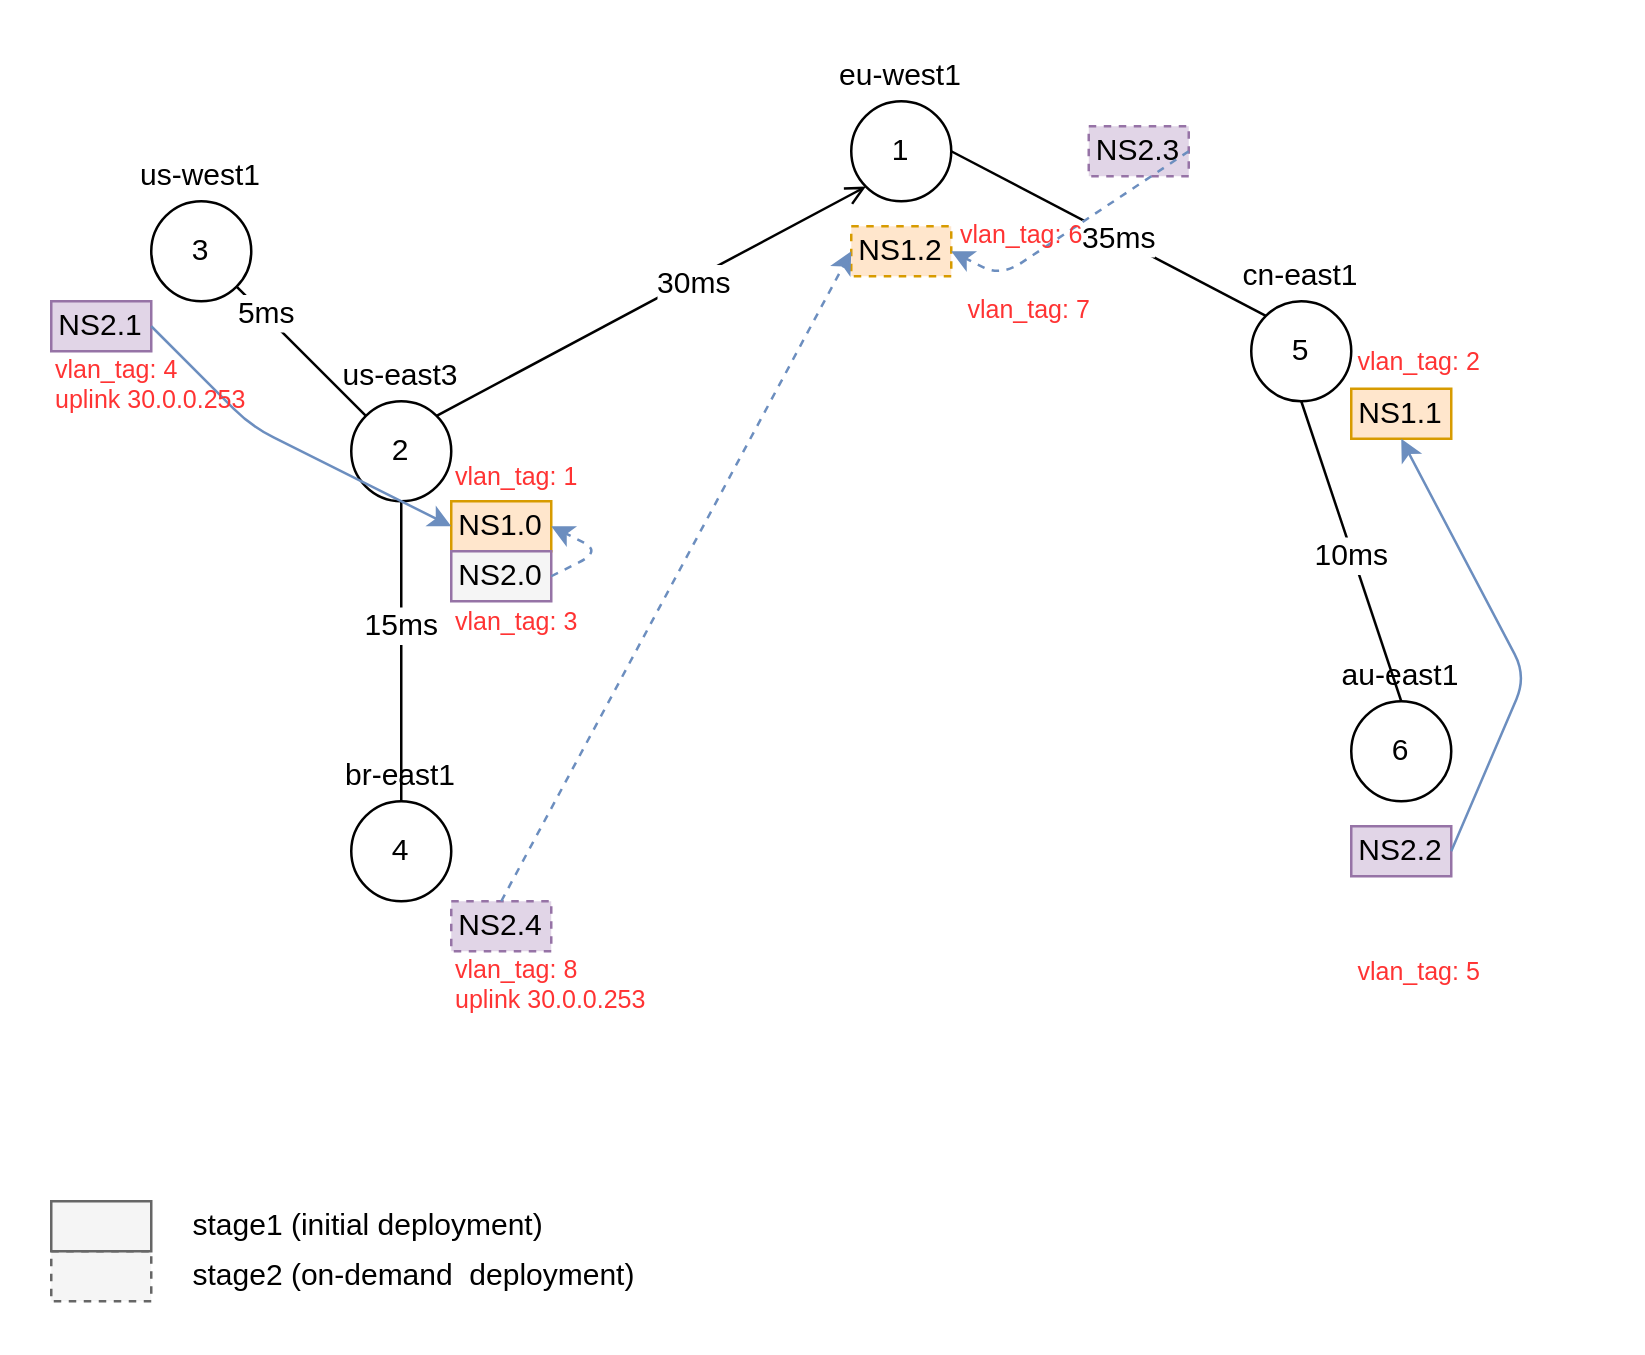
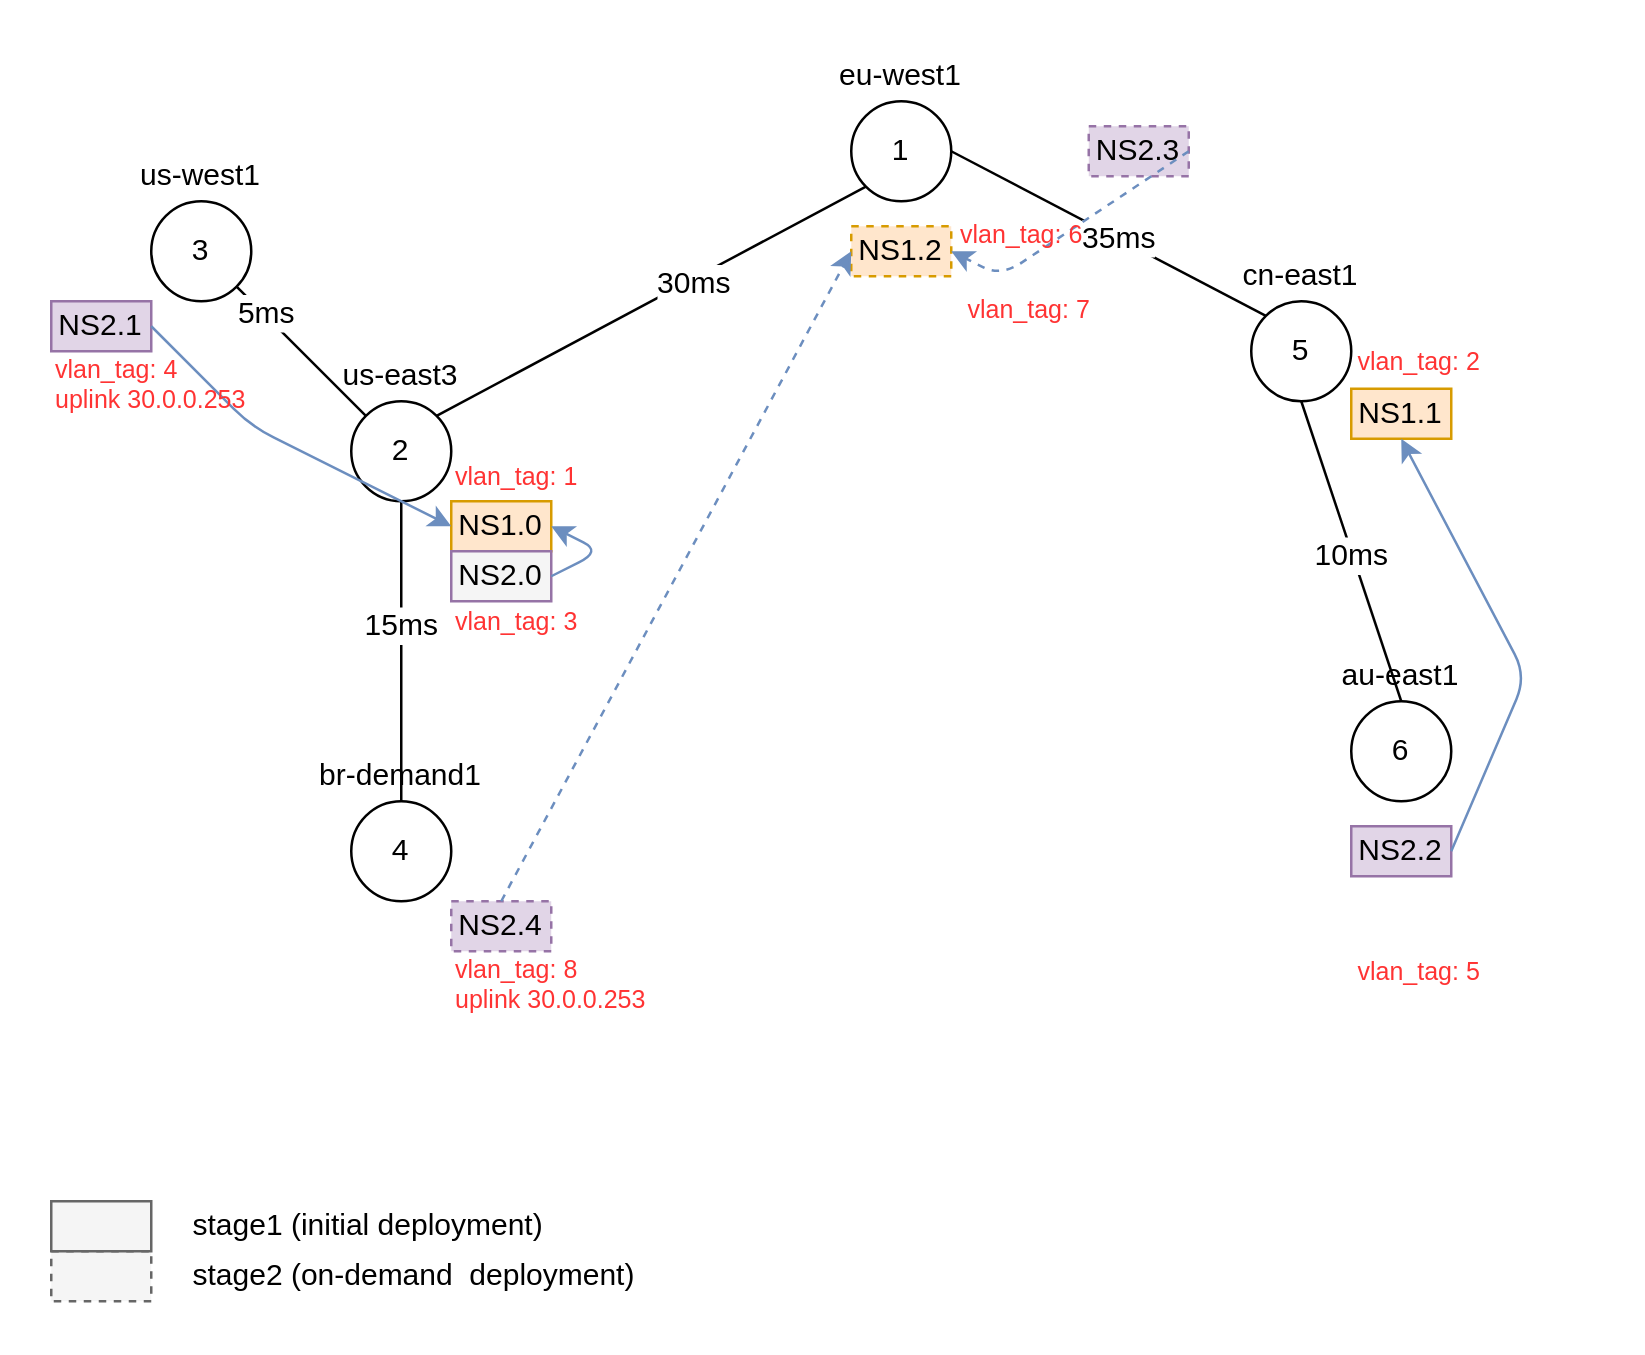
  <mxCell id="0" />
  <mxCell id="1" parent="0" />
  <mxCell id="2" value="1" style="ellipse;whiteSpace=wrap;html=1;aspect=fixed;" parent="1" vertex="1"><mxGeometry x="340" y="40" width="40" height="40" as="geometry" /></mxCell>
  <mxCell id="3" value="2" style="ellipse;whiteSpace=wrap;html=1;aspect=fixed;" parent="1" vertex="1"><mxGeometry x="140" y="160" width="40" height="40" as="geometry" /></mxCell>
  <mxCell id="4" value="3" style="ellipse;whiteSpace=wrap;html=1;aspect=fixed;" parent="1" vertex="1"><mxGeometry x="60" y="80" width="40" height="40" as="geometry" /></mxCell>
  <mxCell id="5" value="4" style="ellipse;whiteSpace=wrap;html=1;aspect=fixed;" parent="1" vertex="1"><mxGeometry x="140" y="320" width="40" height="40" as="geometry" /></mxCell>
  <mxCell id="6" value="5" style="ellipse;whiteSpace=wrap;html=1;aspect=fixed;" parent="1" vertex="1"><mxGeometry x="500" y="120" width="40" height="40" as="geometry" /></mxCell>
  <mxCell id="7" value="6" style="ellipse;whiteSpace=wrap;html=1;aspect=fixed;" parent="1" vertex="1"><mxGeometry x="540" y="280" width="40" height="40" as="geometry" /></mxCell>
  <mxCell id="8" value="eu-west1" style="text;html=1;strokeColor=none;fillColor=none;align=center;verticalAlign=middle;whiteSpace=wrap;rounded=0;" parent="1" vertex="1"><mxGeometry x="315" y="20" width="90" height="20" as="geometry" /></mxCell>
  <mxCell id="9" value="cn-east1" style="text;html=1;strokeColor=none;fillColor=none;align=center;verticalAlign=middle;whiteSpace=wrap;rounded=0;" parent="1" vertex="1"><mxGeometry x="475" y="100" width="90" height="20" as="geometry" /></mxCell>
  <mxCell id="10" value="au-east1" style="text;html=1;strokeColor=none;fillColor=none;align=center;verticalAlign=middle;whiteSpace=wrap;rounded=0;" parent="1" vertex="1"><mxGeometry x="515" y="260" width="90" height="20" as="geometry" /></mxCell>
  <mxCell id="11" value="us-east3" style="text;html=1;strokeColor=none;fillColor=none;align=center;verticalAlign=middle;whiteSpace=wrap;rounded=0;" parent="1" vertex="1"><mxGeometry x="115" y="140" width="90" height="20" as="geometry" /></mxCell>
  <mxCell id="12" value="us-west1" style="text;html=1;strokeColor=none;fillColor=none;align=center;verticalAlign=middle;whiteSpace=wrap;rounded=0;" parent="1" vertex="1"><mxGeometry x="35" y="60" width="90" height="20" as="geometry" /></mxCell>
- <mxCell id="13" value="br-east1" style="text;html=1;strokeColor=none;fillColor=none;align=center;verticalAlign=middle;whiteSpace=wrap;rounded=0;" parent="1" vertex="1"><mxGeometry x="115" y="300" width="90" height="20" as="geometry" /></mxCell>
+ <mxCell id="13" value="br-demand1" style="text;html=1;strokeColor=none;fillColor=none;align=center;verticalAlign=middle;whiteSpace=wrap;rounded=0;" parent="1" vertex="1"><mxGeometry x="115" y="300" width="90" height="20" as="geometry" /></mxCell>
  <mxCell id="14" value="" style="endArrow=none;html=1;entryX=0.5;entryY=1;entryDx=0;entryDy=0;exitX=0.5;exitY=1;exitDx=0;exitDy=0;" parent="1" source="3" target="13" edge="1"><mxGeometry width="50" height="50" relative="1" as="geometry"><mxPoint x="-50" y="430" as="sourcePoint" /><mxPoint x="0" y="380" as="targetPoint" /></mxGeometry></mxCell>
  <mxCell id="15" value="15ms" style="text;html=1;resizable=0;points=[];align=center;verticalAlign=middle;labelBackgroundColor=#ffffff;" parent="14" vertex="1" connectable="0"><mxGeometry x="-0.181" y="-1" relative="1" as="geometry"><mxPoint as="offset" /></mxGeometry></mxCell>
- <mxCell id="16" value="" style="endArrow=open;html=1;entryX=0;entryY=1;entryDx=0;entryDy=0;exitX=1;exitY=0;exitDx=0;exitDy=0;" parent="1" source="3" target="2" edge="1"><mxGeometry width="50" height="50" relative="1" as="geometry"><mxPoint x="170.333" y="210" as="sourcePoint" /><mxPoint x="170.333" y="330" as="targetPoint" /></mxGeometry></mxCell>
+ <mxCell id="16" value="" style="endArrow=none;html=1;entryX=0;entryY=1;entryDx=0;entryDy=0;exitX=1;exitY=0;exitDx=0;exitDy=0;" parent="1" source="3" target="2" edge="1"><mxGeometry width="50" height="50" relative="1" as="geometry"><mxPoint x="170.333" y="210" as="sourcePoint" /><mxPoint x="170.333" y="330" as="targetPoint" /></mxGeometry></mxCell>
  <mxCell id="17" value="30ms" style="text;html=1;resizable=0;points=[];align=center;verticalAlign=middle;labelBackgroundColor=#ffffff;" parent="16" vertex="1" connectable="0"><mxGeometry x="0.187" y="-1" relative="1" as="geometry"><mxPoint as="offset" /></mxGeometry></mxCell>
  <mxCell id="18" value="" style="endArrow=none;html=1;entryX=0;entryY=0;entryDx=0;entryDy=0;exitX=1;exitY=0.5;exitDx=0;exitDy=0;" parent="1" source="2" target="6" edge="1"><mxGeometry width="50" height="50" relative="1" as="geometry"><mxPoint x="180.333" y="220" as="sourcePoint" /><mxPoint x="180.333" y="340" as="targetPoint" /></mxGeometry></mxCell>
  <mxCell id="19" value="35ms" style="text;html=1;resizable=0;points=[];align=center;verticalAlign=middle;labelBackgroundColor=#ffffff;" parent="18" vertex="1" connectable="0"><mxGeometry x="0.06" relative="1" as="geometry"><mxPoint as="offset" /></mxGeometry></mxCell>
  <mxCell id="20" value="" style="endArrow=none;html=1;entryX=0;entryY=0;entryDx=0;entryDy=0;exitX=1;exitY=1;exitDx=0;exitDy=0;" parent="1" source="4" target="3" edge="1"><mxGeometry width="50" height="50" relative="1" as="geometry"><mxPoint x="190.333" y="230" as="sourcePoint" /><mxPoint x="190.333" y="350" as="targetPoint" /></mxGeometry></mxCell>
  <mxCell id="21" value="5ms" style="text;html=1;resizable=0;points=[];align=center;verticalAlign=middle;labelBackgroundColor=#ffffff;" parent="20" vertex="1" connectable="0"><mxGeometry x="-0.597" y="1" relative="1" as="geometry"><mxPoint as="offset" /></mxGeometry></mxCell>
  <mxCell id="22" value="" style="endArrow=none;html=1;entryX=0.5;entryY=1;entryDx=0;entryDy=0;exitX=0.5;exitY=1;exitDx=0;exitDy=0;" parent="1" source="6" target="10" edge="1"><mxGeometry width="50" height="50" relative="1" as="geometry"><mxPoint x="200.333" y="240" as="sourcePoint" /><mxPoint x="200.333" y="360" as="targetPoint" /></mxGeometry></mxCell>
  <mxCell id="23" value="10ms" style="text;html=1;resizable=0;points=[];align=center;verticalAlign=middle;labelBackgroundColor=#ffffff;" parent="22" vertex="1" connectable="0"><mxGeometry x="0.025" y="-1" relative="1" as="geometry"><mxPoint as="offset" /></mxGeometry></mxCell>
  <mxCell id="24" value="NS1.0" style="rounded=0;whiteSpace=wrap;html=1;align=center;fillColor=#ffe6cc;strokeColor=#d79b00;" parent="1" vertex="1"><mxGeometry x="180" y="200" width="40" height="20" as="geometry" /></mxCell>
  <mxCell id="25" value="NS1.1" style="rounded=0;whiteSpace=wrap;html=1;align=center;fillColor=#ffe6cc;strokeColor=#d79b00;" parent="1" vertex="1"><mxGeometry x="540" y="155" width="40" height="20" as="geometry" /></mxCell>
  <mxCell id="26" value="NS1.2" style="rounded=0;whiteSpace=wrap;html=1;align=center;fillColor=#ffe6cc;strokeColor=#d79b00;dashed=1;" parent="1" vertex="1"><mxGeometry x="340" y="90" width="40" height="20" as="geometry" /></mxCell>
  <mxCell id="27" value="NS2.0" style="rounded=0;whiteSpace=wrap;html=1;align=center;fillColor=#f5f5f5;strokeColor=#9673a6;" parent="1" vertex="1"><mxGeometry x="180" y="220" width="40" height="20" as="geometry" /></mxCell>
  <mxCell id="28" value="NS2.1" style="rounded=0;whiteSpace=wrap;html=1;align=center;fillColor=#e1d5e7;strokeColor=#9673a6;" parent="1" vertex="1"><mxGeometry x="20" y="120" width="40" height="20" as="geometry" /></mxCell>
  <mxCell id="29" value="NS2.2" style="rounded=0;whiteSpace=wrap;html=1;align=center;fillColor=#e1d5e7;strokeColor=#9673a6;" parent="1" vertex="1"><mxGeometry x="540" y="330" width="40" height="20" as="geometry" /></mxCell>
  <mxCell id="30" value="NS2.3" style="rounded=0;whiteSpace=wrap;html=1;align=center;fillColor=#e1d5e7;strokeColor=#9673a6;dashed=1;" parent="1" vertex="1"><mxGeometry x="435" y="50" width="40" height="20" as="geometry" /></mxCell>
  <mxCell id="31" value="NS2.4" style="rounded=0;whiteSpace=wrap;html=1;align=center;fillColor=#e1d5e7;strokeColor=#9673a6;dashed=1;" parent="1" vertex="1"><mxGeometry x="180" y="360" width="40" height="20" as="geometry" /></mxCell>
  <mxCell id="32" value="" style="rounded=0;whiteSpace=wrap;html=1;align=center;fillColor=#f5f5f5;strokeColor=#666666;dashed=1;fontColor=#333333;" parent="1" vertex="1"><mxGeometry x="20" y="500" width="40" height="20" as="geometry" /></mxCell>
  <mxCell id="33" value="" style="rounded=0;whiteSpace=wrap;html=1;align=center;fillColor=#f5f5f5;strokeColor=#666666;fontColor=#333333;" parent="1" vertex="1"><mxGeometry x="20" y="480" width="40" height="20" as="geometry" /></mxCell>
  <mxCell id="34" value="stage1 (initial deployment)" style="text;html=1;strokeColor=none;fillColor=none;align=left;verticalAlign=middle;whiteSpace=wrap;rounded=0;" parent="1" vertex="1"><mxGeometry x="75" y="480" width="195" height="20" as="geometry" /></mxCell>
  <mxCell id="35" value="stage2 (on-demand&amp;nbsp; deployment)" style="text;html=1;strokeColor=none;fillColor=none;align=left;verticalAlign=middle;whiteSpace=wrap;rounded=0;" parent="1" vertex="1"><mxGeometry x="75" y="500" width="225" height="20" as="geometry" /></mxCell>
- <mxCell id="36" value="" style="endArrow=classic;html=1;fontColor=#7EA6E0;fillColor=#dae8fc;strokeColor=#6c8ebf;entryX=1;entryY=0.5;entryDx=0;entryDy=0;exitX=1;exitY=0.5;exitDx=0;exitDy=0;dashed=1;" parent="1" source="27" target="24" edge="1"><mxGeometry width="50" height="50" relative="1" as="geometry"><mxPoint x="-50" y="590" as="sourcePoint" /><mxPoint x="0" y="540" as="targetPoint" /><Array as="points"><mxPoint x="240" y="220" /></Array></mxGeometry></mxCell>
+ <mxCell id="36" value="" style="endArrow=classic;html=1;fontColor=#7EA6E0;fillColor=#dae8fc;strokeColor=#6c8ebf;entryX=1;entryY=0.5;entryDx=0;entryDy=0;exitX=1;exitY=0.5;exitDx=0;exitDy=0;" parent="1" source="27" target="24" edge="1"><mxGeometry width="50" height="50" relative="1" as="geometry"><mxPoint x="-50" y="590" as="sourcePoint" /><mxPoint x="0" y="540" as="targetPoint" /><Array as="points"><mxPoint x="240" y="220" /></Array></mxGeometry></mxCell>
  <mxCell id="37" value="" style="endArrow=classic;html=1;fontColor=#7EA6E0;fillColor=#dae8fc;strokeColor=#6c8ebf;entryX=0;entryY=0.5;entryDx=0;entryDy=0;exitX=1;exitY=0.5;exitDx=0;exitDy=0;" parent="1" source="28" target="24" edge="1"><mxGeometry width="50" height="50" relative="1" as="geometry"><mxPoint x="230.333" y="240" as="sourcePoint" /><mxPoint x="230.333" y="220" as="targetPoint" /><Array as="points"><mxPoint x="100" y="170" /></Array></mxGeometry></mxCell>
  <mxCell id="38" value="" style="endArrow=classic;html=1;fontColor=#7EA6E0;fillColor=#dae8fc;strokeColor=#6c8ebf;entryX=0;entryY=0.5;entryDx=0;entryDy=0;exitX=0.5;exitY=0;exitDx=0;exitDy=0;dashed=1;" parent="1" source="31" target="26" edge="1"><mxGeometry width="50" height="50" relative="1" as="geometry"><mxPoint x="70.333" y="140" as="sourcePoint" /><mxPoint x="190.333" y="220" as="targetPoint" /><Array as="points" /></mxGeometry></mxCell>
  <mxCell id="39" value="" style="endArrow=classic;html=1;fontColor=#7EA6E0;fillColor=#dae8fc;strokeColor=#6c8ebf;entryX=1;entryY=0.5;entryDx=0;entryDy=0;exitX=1;exitY=0.5;exitDx=0;exitDy=0;dashed=1;" parent="1" source="30" target="26" edge="1"><mxGeometry width="50" height="50" relative="1" as="geometry"><mxPoint x="230.333" y="240" as="sourcePoint" /><mxPoint x="230.333" y="220" as="targetPoint" /><Array as="points"><mxPoint x="400" y="110" /></Array></mxGeometry></mxCell>
  <mxCell id="40" value="" style="endArrow=classic;html=1;fontColor=#7EA6E0;fillColor=#dae8fc;strokeColor=#6c8ebf;entryX=0.5;entryY=1;entryDx=0;entryDy=0;exitX=1;exitY=0.5;exitDx=0;exitDy=0;" parent="1" source="29" target="25" edge="1"><mxGeometry width="50" height="50" relative="1" as="geometry"><mxPoint x="240.333" y="250" as="sourcePoint" /><mxPoint x="240.333" y="230" as="targetPoint" /><Array as="points"><mxPoint x="610" y="270" /></Array></mxGeometry></mxCell>
  <mxCell id="41" value="&lt;div style=&quot;text-align: left&quot;&gt;&lt;span&gt;vlan_tag: 4&lt;/span&gt;&lt;/div&gt;uplink 30.0.0.253" style="text;html=1;strokeColor=none;fillColor=none;align=left;verticalAlign=middle;whiteSpace=wrap;rounded=0;fontColor=#FF3333;fontSize=10;" parent="1" vertex="1"><mxGeometry x="20" y="140" width="95" height="25" as="geometry" /></mxCell>
  <mxCell id="42" value="&lt;div style=&quot;text-align: left&quot;&gt;&lt;span&gt;vlan_tag: 8&lt;/span&gt;&lt;/div&gt;uplink 30.0.0.253" style="text;html=1;strokeColor=none;fillColor=none;align=left;verticalAlign=middle;whiteSpace=wrap;rounded=0;fontColor=#FF3333;fontSize=10;" parent="1" vertex="1"><mxGeometry x="180" y="380" width="95" height="25" as="geometry" /></mxCell>
  <mxCell id="43" value="&lt;div style=&quot;text-align: left&quot;&gt;&lt;span&gt;vlan_tag: 6&lt;/span&gt;&lt;/div&gt;" style="text;html=1;strokeColor=none;fillColor=none;align=left;verticalAlign=middle;whiteSpace=wrap;rounded=0;fontColor=#FF3333;fontSize=10;" parent="1" vertex="1"><mxGeometry x="382" y="80" width="95" height="25" as="geometry" /></mxCell>
  <mxCell id="44" value="&lt;div style=&quot;text-align: left&quot;&gt;&lt;span&gt;vlan_tag: 7&lt;/span&gt;&lt;/div&gt;" style="text;html=1;strokeColor=none;fillColor=none;align=left;verticalAlign=middle;whiteSpace=wrap;rounded=0;fontColor=#FF3333;fontSize=10;" parent="1" vertex="1"><mxGeometry x="385" y="110" width="95" height="25" as="geometry" /></mxCell>
  <mxCell id="45" value="&lt;div style=&quot;text-align: left&quot;&gt;&lt;span&gt;vlan_tag: 1&lt;/span&gt;&lt;/div&gt;" style="text;html=1;strokeColor=none;fillColor=none;align=left;verticalAlign=middle;whiteSpace=wrap;rounded=0;fontColor=#FF3333;fontSize=10;" parent="1" vertex="1"><mxGeometry x="180" y="177.5" width="95" height="25" as="geometry" /></mxCell>
  <mxCell id="46" value="&lt;div style=&quot;text-align: left&quot;&gt;&lt;span&gt;vlan_tag: 3&lt;/span&gt;&lt;/div&gt;" style="text;html=1;strokeColor=none;fillColor=none;align=left;verticalAlign=middle;whiteSpace=wrap;rounded=0;fontColor=#FF3333;fontSize=10;" parent="1" vertex="1"><mxGeometry x="180" y="235" width="95" height="25" as="geometry" /></mxCell>
  <mxCell id="47" value="&lt;div style=&quot;text-align: left&quot;&gt;&lt;span&gt;vlan_tag: 2&lt;/span&gt;&lt;/div&gt;" style="text;html=1;strokeColor=none;fillColor=none;align=left;verticalAlign=middle;whiteSpace=wrap;rounded=0;fontColor=#FF3333;fontSize=10;" parent="1" vertex="1"><mxGeometry x="541" y="131" width="95" height="25" as="geometry" /></mxCell>
  <mxCell id="48" value="&lt;div style=&quot;text-align: left&quot;&gt;&lt;span&gt;vlan_tag: 5&lt;/span&gt;&lt;/div&gt;" style="text;html=1;strokeColor=none;fillColor=none;align=left;verticalAlign=middle;whiteSpace=wrap;rounded=0;fontColor=#FF3333;fontSize=10;" parent="1" vertex="1"><mxGeometry x="541" y="375" width="95" height="25" as="geometry" /></mxCell>
